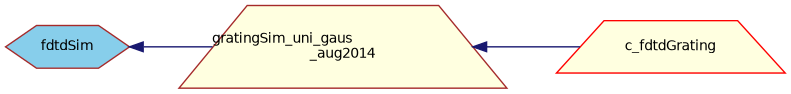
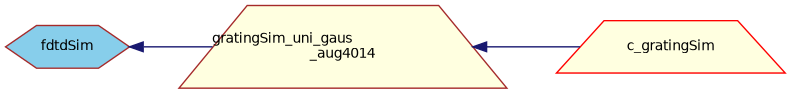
  digraph {
    fontname="DejaVu Sans"
    rankdir=LR
    node [color=brown fillcolor=lightyellow fontname="DejaVu Sans" fontsize=10 shape=trapezium style=filled]
    edge [color=midnightblue dir=back fontname="DejaVu Sans" fontsize=10 labelfontname=FreeSans labelfontsize=10 style=solid]
    n1 [fillcolor=skyblue height=0.2 label=fdtdSim shape=hexagon width=0.4]
-   n2 [height=0.2 label="gratingSim_uni_gaus\l_aug2014" width=0.4]
-   n3 [color=red height=0.2 label=c_fdtdGrating width=0.4]
+   n2 [height=0.2 label="gratingSim_uni_gaus\l_aug4014" width=0.4]
+   n3 [color=red height=0.2 label=c_gratingSim width=0.4]
    n1 -> n2
    n2 -> n3
  }
